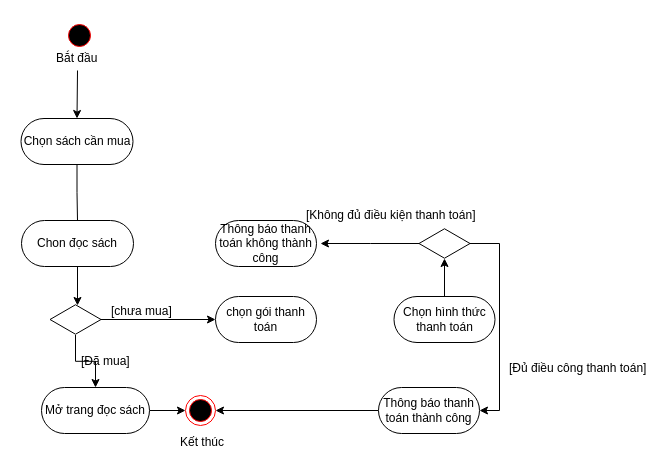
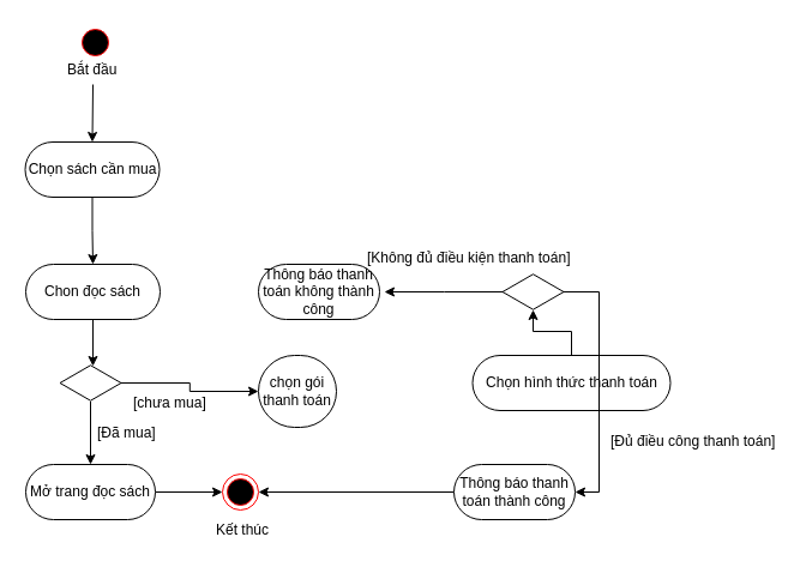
  <mxCell id="0" />
  <mxCell id="1" parent="0" />
  <mxCell id="2" value="băt" style="ellipse;html=1;shape=startState;fillColor=#000000;strokeColor=#ff0000;" vertex="1" parent="1"><mxGeometry x="64" y="20" width="30" height="30" as="geometry" /></mxCell>
  <mxCell id="3" value="" style="ellipse;html=1;shape=endState;fillColor=#000000;strokeColor=#ff0000;" vertex="1" parent="1"><mxGeometry x="185" y="395" width="30" height="30" as="geometry" /></mxCell>
- <mxCell id="4" style="edgeStyle=orthogonalEdgeStyle;rounded=0;orthogonalLoop=1;jettySize=auto;html=1;entryX=0.5;entryY=0;entryDx=0;entryDy=0;endArrow=none;" edge="1" parent="1" source="5" target="10"><mxGeometry relative="1" as="geometry"><mxPoint x="75" y="215" as="targetPoint" /></mxGeometry></mxCell>
+ <mxCell id="4" style="edgeStyle=orthogonalEdgeStyle;rounded=0;orthogonalLoop=1;jettySize=auto;html=1;entryX=0.5;entryY=0;entryDx=0;entryDy=0;" edge="1" parent="1" source="5" target="10"><mxGeometry relative="1" as="geometry"><mxPoint x="75" y="215" as="targetPoint" /></mxGeometry></mxCell>
  <mxCell id="5" value="Chọn sách cần mua" style="rounded=1;whiteSpace=wrap;html=1;arcSize=50;" vertex="1" parent="1"><mxGeometry x="20.5" y="118" width="112" height="46" as="geometry" /></mxCell>
  <mxCell id="6" style="edgeStyle=orthogonalEdgeStyle;rounded=0;orthogonalLoop=1;jettySize=auto;html=1;entryX=0;entryY=0.5;entryDx=0;entryDy=0;" edge="1" parent="1" source="8" target="11"><mxGeometry relative="1" as="geometry" /></mxCell>
  <mxCell id="7" style="edgeStyle=orthogonalEdgeStyle;rounded=0;orthogonalLoop=1;jettySize=auto;html=1;entryX=0.5;entryY=0;entryDx=0;entryDy=0;" edge="1" parent="1" source="8" target="13"><mxGeometry relative="1" as="geometry" /></mxCell>
  <mxCell id="8" value="" style="html=1;whiteSpace=wrap;aspect=fixed;shape=isoRectangle;" vertex="1" parent="1"><mxGeometry x="49.5" y="303.5" width="51" height="31" as="geometry" /></mxCell>
  <mxCell id="9" style="edgeStyle=orthogonalEdgeStyle;rounded=0;orthogonalLoop=1;jettySize=auto;html=1;entryX=0.539;entryY=0.048;entryDx=0;entryDy=0;entryPerimeter=0;" edge="1" parent="1" source="10" target="8"><mxGeometry relative="1" as="geometry" /></mxCell>
  <mxCell id="10" value="Chon đọc sách" style="rounded=1;whiteSpace=wrap;html=1;arcSize=50;" vertex="1" parent="1"><mxGeometry x="21" y="220" width="112" height="46" as="geometry" /></mxCell>
- <mxCell id="11" value="chọn gói thanh toán" style="rounded=1;whiteSpace=wrap;html=1;arcSize=50;" vertex="1" parent="1"><mxGeometry x="215" y="296" width="101" height="46" as="geometry" /></mxCell>
+ <mxCell id="11" value="chọn gói thanh toán" style="rounded=1;whiteSpace=wrap;html=1;arcSize=50;" vertex="1" parent="1"><mxGeometry x="215" y="296" width="65" height="60" as="geometry" /></mxCell>
  <mxCell id="12" style="edgeStyle=orthogonalEdgeStyle;rounded=0;orthogonalLoop=1;jettySize=auto;html=1;entryX=0;entryY=0.5;entryDx=0;entryDy=0;" edge="1" parent="1" source="13" target="3"><mxGeometry relative="1" as="geometry" /></mxCell>
- <mxCell id="13" value="Mở trang đọc sách" style="rounded=1;whiteSpace=wrap;html=1;arcSize=50;" vertex="1" parent="1"><mxGeometry x="41" y="387" width="108" height="46" as="geometry" /></mxCell>
- <mxCell id="14" value="[chưa mua]" style="text;html=1;resizable=0;points=[];autosize=1;align=left;verticalAlign=top;spacingTop=-4;" vertex="1" parent="1"><mxGeometry x="109" y="301" width="71" height="14" as="geometry" /></mxCell>
+ <mxCell id="13" value="Mở trang đọc sách" style="rounded=1;whiteSpace=wrap;html=1;arcSize=50;" vertex="1" parent="1"><mxGeometry x="21" y="387" width="108" height="46" as="geometry" /></mxCell>
+ <mxCell id="14" value="[chưa mua]" style="text;html=1;resizable=0;points=[];autosize=1;align=left;verticalAlign=top;spacingTop=-4;" vertex="1" parent="1"><mxGeometry x="109" y="326" width="71" height="14" as="geometry" /></mxCell>
  <mxCell id="15" value="[Đã mua]" style="text;html=1;resizable=0;points=[];autosize=1;align=left;verticalAlign=top;spacingTop=-4;" vertex="1" parent="1"><mxGeometry x="79" y="351" width="59" height="14" as="geometry" /></mxCell>
  <mxCell id="16" value="Bắt đầu" style="text;html=1;resizable=0;points=[];autosize=1;align=left;verticalAlign=top;spacingTop=-4;" vertex="1" parent="1"><mxGeometry x="53.5" y="48" width="51" height="14" as="geometry" /></mxCell>
  <mxCell id="17" value="" style="endArrow=classic;html=1;entryX=0.5;entryY=0;entryDx=0;entryDy=0;" edge="1" parent="1" target="5"><mxGeometry width="50" height="50" relative="1" as="geometry"><mxPoint x="77" y="70" as="sourcePoint" /><mxPoint x="216" y="-79" as="targetPoint" /></mxGeometry></mxCell>
  <mxCell id="18" value="Kết thúc" style="text;html=1;resizable=0;points=[];autosize=1;align=left;verticalAlign=top;spacingTop=-4;" vertex="1" parent="1"><mxGeometry x="177.5" y="432" width="54" height="14" as="geometry" /></mxCell>
  <mxCell id="19" style="edgeStyle=orthogonalEdgeStyle;rounded=0;orthogonalLoop=1;jettySize=auto;html=1;entryX=0.5;entryY=0.984;entryDx=0;entryDy=0;entryPerimeter=0;" edge="1" parent="1" source="20" target="23"><mxGeometry relative="1" as="geometry" /></mxCell>
- <mxCell id="20" value="Chọn hình thức thanh toán" style="rounded=1;whiteSpace=wrap;html=1;arcSize=50;" vertex="1" parent="1"><mxGeometry x="393.5" y="296" width="101" height="46" as="geometry" /></mxCell>
+ <mxCell id="20" value="Chọn hình thức thanh toán" style="rounded=1;whiteSpace=wrap;html=1;arcSize=50;" vertex="1" parent="1"><mxGeometry x="393.5" y="296" width="165" height="46" as="geometry" /></mxCell>
  <mxCell id="21" style="edgeStyle=orthogonalEdgeStyle;rounded=0;orthogonalLoop=1;jettySize=auto;html=1;" edge="1" parent="1" source="23"><mxGeometry relative="1" as="geometry"><mxPoint x="320" y="243" as="targetPoint" /></mxGeometry></mxCell>
  <mxCell id="22" style="edgeStyle=orthogonalEdgeStyle;rounded=0;orthogonalLoop=1;jettySize=auto;html=1;entryX=1;entryY=0.5;entryDx=0;entryDy=0;" edge="1" parent="1" source="23" target="26"><mxGeometry relative="1" as="geometry"><mxPoint x="511" y="423" as="targetPoint" /><Array as="points"><mxPoint x="499" y="243" /><mxPoint x="499" y="410" /></Array></mxGeometry></mxCell>
  <mxCell id="23" value="" style="html=1;whiteSpace=wrap;aspect=fixed;shape=isoRectangle;" vertex="1" parent="1"><mxGeometry x="418.5" y="227.5" width="51" height="31" as="geometry" /></mxCell>
  <mxCell id="24" value="Thông báo thanh toán không thành công" style="rounded=1;whiteSpace=wrap;html=1;arcSize=50;" vertex="1" parent="1"><mxGeometry x="215" y="220" width="101" height="46" as="geometry" /></mxCell>
  <mxCell id="25" style="edgeStyle=orthogonalEdgeStyle;rounded=0;orthogonalLoop=1;jettySize=auto;html=1;entryX=1;entryY=0.5;entryDx=0;entryDy=0;" edge="1" parent="1" source="26" target="3"><mxGeometry relative="1" as="geometry" /></mxCell>
  <mxCell id="26" value="Thông báo thanh toán thành công" style="rounded=1;whiteSpace=wrap;html=1;arcSize=50;" vertex="1" parent="1"><mxGeometry x="378" y="387" width="101" height="46" as="geometry" /></mxCell>
  <mxCell id="27" value="[Không đủ điều kiện thanh toán]" style="text;html=1;resizable=0;points=[];autosize=1;align=left;verticalAlign=top;spacingTop=-4;" vertex="1" parent="1"><mxGeometry x="304" y="205" width="179" height="14" as="geometry" /></mxCell>
  <mxCell id="28" value="[Đủ điều công thanh toán]" style="text;html=1;resizable=0;points=[];autosize=1;align=left;verticalAlign=top;spacingTop=-4;" vertex="1" parent="1"><mxGeometry x="507" y="358" width="143" height="14" as="geometry" /></mxCell>
